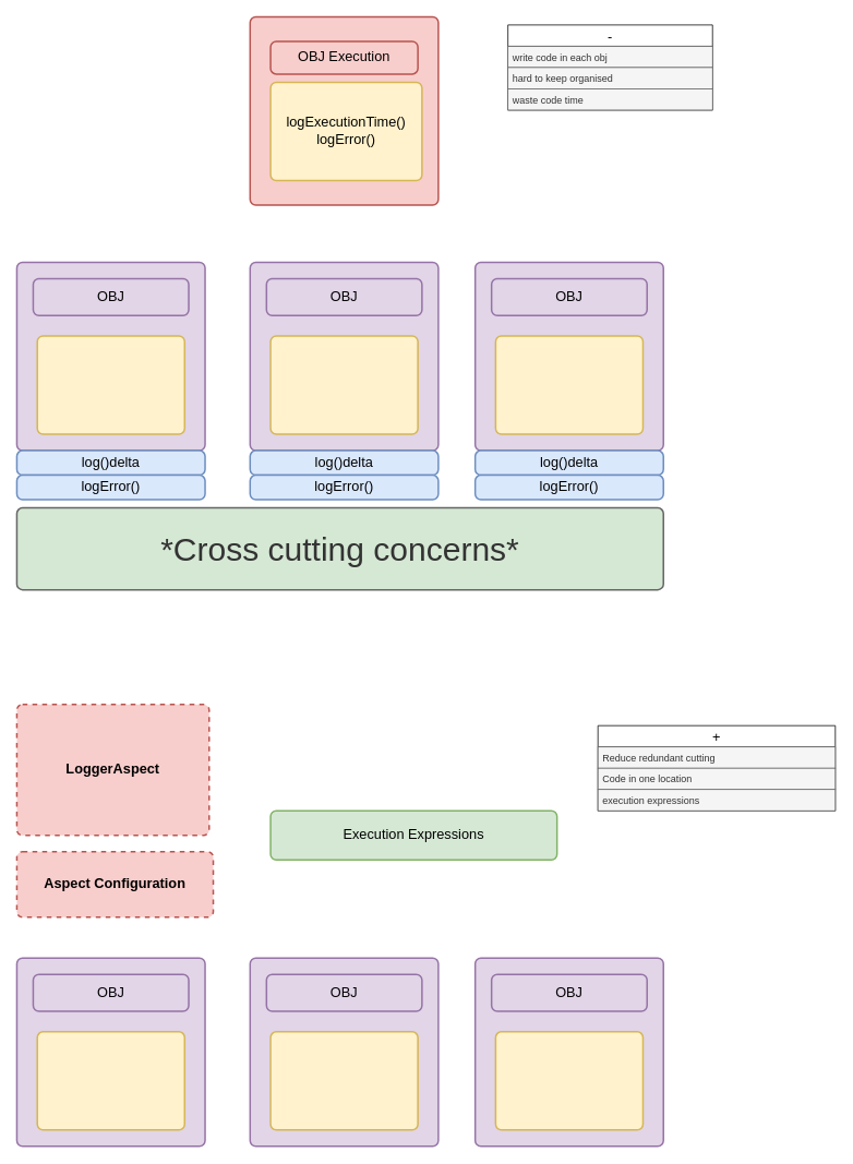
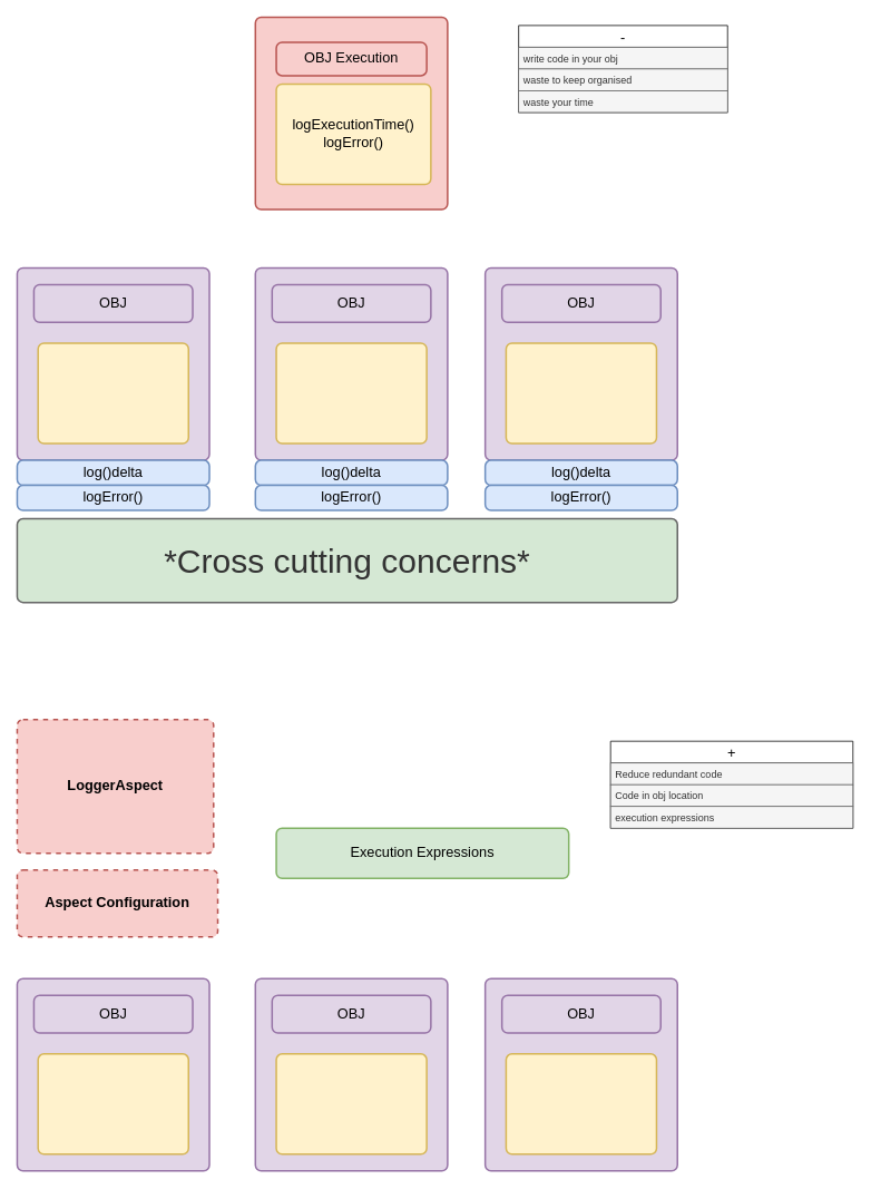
  <mxCell id="0" />
  <mxCell id="1" parent="0" />
  <mxCell id="2" value="&lt;b&gt;&lt;font style=&quot;font-size: 17px&quot;&gt;Aspect Configuration&lt;/font&gt;&lt;/b&gt;" style="rounded=1;whiteSpace=wrap;html=1;absoluteArcSize=1;arcSize=14;strokeWidth=2;fontSize=17;fillColor=#f8cecc;strokeColor=#b85450;dashed=1;" vertex="1" parent="1"><mxGeometry x="20" y="1040" width="240" height="80" as="geometry" /></mxCell>
  <mxCell id="3" value="&lt;b&gt;LoggerAspect&lt;br&gt;&lt;/b&gt;" style="rounded=1;whiteSpace=wrap;html=1;absoluteArcSize=1;arcSize=14;strokeWidth=2;fontSize=17;fillColor=#f8cecc;strokeColor=#b85450;dashed=1;" vertex="1" parent="1"><mxGeometry x="20" y="860" width="235" height="160" as="geometry" /></mxCell>
  <mxCell id="4" value="" style="group" vertex="1" connectable="0" parent="1"><mxGeometry x="20" y="1170" width="230" height="230" as="geometry" /></mxCell>
  <mxCell id="5" value="" style="rounded=1;whiteSpace=wrap;html=1;absoluteArcSize=1;arcSize=14;strokeWidth=2;fontSize=17;fillColor=#e1d5e7;strokeColor=#9673a6;" vertex="1" parent="4"><mxGeometry width="230" height="230" as="geometry" /></mxCell>
  <mxCell id="6" value="" style="rounded=1;whiteSpace=wrap;html=1;absoluteArcSize=1;arcSize=14;strokeWidth=2;fontSize=17;fillColor=#fff2cc;strokeColor=#d6b656;" vertex="1" parent="4"><mxGeometry x="25" y="90" width="180" height="120" as="geometry" /></mxCell>
  <mxCell id="7" value="OBJ" style="rounded=1;whiteSpace=wrap;html=1;absoluteArcSize=1;arcSize=14;strokeWidth=2;fontSize=17;fillColor=#e1d5e7;strokeColor=#9673a6;" vertex="1" parent="4"><mxGeometry x="20" y="20" width="190" height="45" as="geometry" /></mxCell>
  <mxCell id="8" value="" style="group" vertex="1" connectable="0" parent="1"><mxGeometry x="305" y="1170" width="230" height="230" as="geometry" /></mxCell>
  <mxCell id="9" value="" style="rounded=1;whiteSpace=wrap;html=1;absoluteArcSize=1;arcSize=14;strokeWidth=2;fontSize=17;fillColor=#e1d5e7;strokeColor=#9673a6;" vertex="1" parent="8"><mxGeometry width="230" height="230" as="geometry" /></mxCell>
  <mxCell id="10" value="" style="rounded=1;whiteSpace=wrap;html=1;absoluteArcSize=1;arcSize=14;strokeWidth=2;fontSize=17;fillColor=#fff2cc;strokeColor=#d6b656;" vertex="1" parent="8"><mxGeometry x="25" y="90" width="180" height="120" as="geometry" /></mxCell>
  <mxCell id="11" value="OBJ" style="rounded=1;whiteSpace=wrap;html=1;absoluteArcSize=1;arcSize=14;strokeWidth=2;fontSize=17;fillColor=#e1d5e7;strokeColor=#9673a6;" vertex="1" parent="8"><mxGeometry x="20" y="20" width="190" height="45" as="geometry" /></mxCell>
  <mxCell id="12" value="" style="group" vertex="1" connectable="0" parent="1"><mxGeometry x="580" y="1170" width="230" height="230" as="geometry" /></mxCell>
  <mxCell id="13" value="" style="rounded=1;whiteSpace=wrap;html=1;absoluteArcSize=1;arcSize=14;strokeWidth=2;fontSize=17;fillColor=#e1d5e7;strokeColor=#9673a6;" vertex="1" parent="12"><mxGeometry width="230" height="230" as="geometry" /></mxCell>
  <mxCell id="14" value="" style="rounded=1;whiteSpace=wrap;html=1;absoluteArcSize=1;arcSize=14;strokeWidth=2;fontSize=17;fillColor=#fff2cc;strokeColor=#d6b656;" vertex="1" parent="12"><mxGeometry x="25" y="90" width="180" height="120" as="geometry" /></mxCell>
  <mxCell id="15" value="OBJ" style="rounded=1;whiteSpace=wrap;html=1;absoluteArcSize=1;arcSize=14;strokeWidth=2;fontSize=17;fillColor=#e1d5e7;strokeColor=#9673a6;" vertex="1" parent="12"><mxGeometry x="20" y="20" width="190" height="45" as="geometry" /></mxCell>
  <mxCell id="16" value="Execution Expressions" style="rounded=1;whiteSpace=wrap;html=1;absoluteArcSize=1;arcSize=14;strokeWidth=2;fontSize=17;fillColor=#d5e8d4;strokeColor=#82b366;" vertex="1" parent="1"><mxGeometry x="330" y="990" width="350" height="60" as="geometry" /></mxCell>
  <mxCell id="17" value="" style="group" vertex="1" connectable="0" parent="1"><mxGeometry x="20" y="320" width="230" height="230" as="geometry" /></mxCell>
  <mxCell id="18" value="" style="rounded=1;whiteSpace=wrap;html=1;absoluteArcSize=1;arcSize=14;strokeWidth=2;fontSize=17;fillColor=#e1d5e7;strokeColor=#9673a6;" vertex="1" parent="17"><mxGeometry width="230" height="230" as="geometry" /></mxCell>
  <mxCell id="19" value="" style="rounded=1;whiteSpace=wrap;html=1;absoluteArcSize=1;arcSize=14;strokeWidth=2;fontSize=17;fillColor=#fff2cc;strokeColor=#d6b656;" vertex="1" parent="17"><mxGeometry x="25" y="90" width="180" height="120" as="geometry" /></mxCell>
  <mxCell id="20" value="OBJ" style="rounded=1;whiteSpace=wrap;html=1;absoluteArcSize=1;arcSize=14;strokeWidth=2;fontSize=17;fillColor=#e1d5e7;strokeColor=#9673a6;" vertex="1" parent="17"><mxGeometry x="20" y="20" width="190" height="45" as="geometry" /></mxCell>
  <mxCell id="21" value="" style="group" vertex="1" connectable="0" parent="1"><mxGeometry x="305" y="320" width="230" height="230" as="geometry" /></mxCell>
  <mxCell id="22" value="" style="rounded=1;whiteSpace=wrap;html=1;absoluteArcSize=1;arcSize=14;strokeWidth=2;fontSize=17;fillColor=#e1d5e7;strokeColor=#9673a6;" vertex="1" parent="21"><mxGeometry width="230" height="230" as="geometry" /></mxCell>
  <mxCell id="23" value="" style="rounded=1;whiteSpace=wrap;html=1;absoluteArcSize=1;arcSize=14;strokeWidth=2;fontSize=17;fillColor=#fff2cc;strokeColor=#d6b656;" vertex="1" parent="21"><mxGeometry x="25" y="90" width="180" height="120" as="geometry" /></mxCell>
  <mxCell id="24" value="OBJ" style="rounded=1;whiteSpace=wrap;html=1;absoluteArcSize=1;arcSize=14;strokeWidth=2;fontSize=17;fillColor=#e1d5e7;strokeColor=#9673a6;" vertex="1" parent="21"><mxGeometry x="20" y="20" width="190" height="45" as="geometry" /></mxCell>
  <mxCell id="25" value="" style="group" vertex="1" connectable="0" parent="1"><mxGeometry x="580" y="320" width="230" height="230" as="geometry" /></mxCell>
  <mxCell id="26" value="" style="rounded=1;whiteSpace=wrap;html=1;absoluteArcSize=1;arcSize=14;strokeWidth=2;fontSize=17;fillColor=#e1d5e7;strokeColor=#9673a6;" vertex="1" parent="25"><mxGeometry width="230" height="230" as="geometry" /></mxCell>
  <mxCell id="27" value="" style="rounded=1;whiteSpace=wrap;html=1;absoluteArcSize=1;arcSize=14;strokeWidth=2;fontSize=17;fillColor=#fff2cc;strokeColor=#d6b656;" vertex="1" parent="25"><mxGeometry x="25" y="90" width="180" height="120" as="geometry" /></mxCell>
  <mxCell id="28" value="OBJ" style="rounded=1;whiteSpace=wrap;html=1;absoluteArcSize=1;arcSize=14;strokeWidth=2;fontSize=17;fillColor=#e1d5e7;strokeColor=#9673a6;" vertex="1" parent="25"><mxGeometry x="20" y="20" width="190" height="45" as="geometry" /></mxCell>
  <mxCell id="29" value="log()delta" style="rounded=1;whiteSpace=wrap;html=1;absoluteArcSize=1;arcSize=14;strokeWidth=2;fontSize=17;fillColor=#dae8fc;strokeColor=#6c8ebf;" vertex="1" parent="1"><mxGeometry x="20" y="550" width="230" height="30" as="geometry" /></mxCell>
  <mxCell id="30" value="logError()" style="rounded=1;whiteSpace=wrap;html=1;absoluteArcSize=1;arcSize=14;strokeWidth=2;fontSize=17;fillColor=#dae8fc;strokeColor=#6c8ebf;" vertex="1" parent="1"><mxGeometry x="20" y="580" width="230" height="30" as="geometry" /></mxCell>
  <mxCell id="31" value="log()delta" style="rounded=1;whiteSpace=wrap;html=1;absoluteArcSize=1;arcSize=14;strokeWidth=2;fontSize=17;fillColor=#dae8fc;strokeColor=#6c8ebf;" vertex="1" parent="1"><mxGeometry x="305" y="550" width="230" height="30" as="geometry" /></mxCell>
  <mxCell id="32" value="logError()" style="rounded=1;whiteSpace=wrap;html=1;absoluteArcSize=1;arcSize=14;strokeWidth=2;fontSize=17;fillColor=#dae8fc;strokeColor=#6c8ebf;" vertex="1" parent="1"><mxGeometry x="305" y="580" width="230" height="30" as="geometry" /></mxCell>
  <mxCell id="33" value="log()delta" style="rounded=1;whiteSpace=wrap;html=1;absoluteArcSize=1;arcSize=14;strokeWidth=2;fontSize=17;fillColor=#dae8fc;strokeColor=#6c8ebf;" vertex="1" parent="1"><mxGeometry x="580" y="550" width="230" height="30" as="geometry" /></mxCell>
  <mxCell id="34" value="logError()" style="rounded=1;whiteSpace=wrap;html=1;absoluteArcSize=1;arcSize=14;strokeWidth=2;fontSize=17;fillColor=#dae8fc;strokeColor=#6c8ebf;" vertex="1" parent="1"><mxGeometry x="580" y="580" width="230" height="30" as="geometry" /></mxCell>
  <mxCell id="35" value="&lt;font style=&quot;font-size: 40px&quot;&gt;*Cross cutting concerns*&lt;/font&gt;" style="rounded=1;whiteSpace=wrap;html=1;absoluteArcSize=1;arcSize=14;strokeWidth=2;fontSize=17;fillColor=#d5e8d4;strokeColor=#666666;fontColor=#333333;" vertex="1" parent="1"><mxGeometry x="20" y="620" width="790" height="100" as="geometry" /></mxCell>
  <mxCell id="36" value="" style="group" vertex="1" connectable="0" parent="1"><mxGeometry x="305" y="20" width="230" height="230" as="geometry" /></mxCell>
  <mxCell id="37" value="" style="rounded=1;whiteSpace=wrap;html=1;absoluteArcSize=1;arcSize=14;strokeWidth=2;fontSize=17;fillColor=#f8cecc;strokeColor=#b85450;" vertex="1" parent="36"><mxGeometry width="230" height="230" as="geometry" /></mxCell>
  <mxCell id="38" value="OBJ Execution" style="rounded=1;whiteSpace=wrap;html=1;absoluteArcSize=1;arcSize=14;strokeWidth=2;fontSize=17;fillColor=#f8cecc;strokeColor=#b85450;" vertex="1" parent="36"><mxGeometry x="25" y="30" width="180" height="40" as="geometry" /></mxCell>
  <mxCell id="39" value="logExecutionTime()&lt;br&gt;logError()&lt;br&gt;" style="rounded=1;whiteSpace=wrap;html=1;absoluteArcSize=1;arcSize=14;strokeWidth=2;fontSize=17;fillColor=#fff2cc;strokeColor=#d6b656;" vertex="1" parent="36"><mxGeometry x="25" y="80" width="185" height="120" as="geometry" /></mxCell>
  <mxCell id="40" value="-" style="swimlane;fontStyle=0;childLayout=stackLayout;horizontal=1;startSize=26;horizontalStack=0;resizeParent=1;resizeParentMax=0;resizeLast=0;collapsible=1;marginBottom=0;fontSize=17;" vertex="1" parent="1"><mxGeometry x="620" y="30" width="250" height="104" as="geometry" /></mxCell>
- <mxCell id="41" value="write code in each obj&#10;" style="text;strokeColor=#666666;fillColor=#f5f5f5;align=left;verticalAlign=top;spacingLeft=4;spacingRight=4;overflow=hidden;rotatable=0;points=[[0,0.5],[1,0.5]];portConstraint=eastwest;fontColor=#333333;" vertex="1" parent="40"><mxGeometry y="26" width="250" height="26" as="geometry" /></mxCell>
- <mxCell id="42" value="hard to keep organised " style="text;strokeColor=#666666;fillColor=#f5f5f5;align=left;verticalAlign=top;spacingLeft=4;spacingRight=4;overflow=hidden;rotatable=0;points=[[0,0.5],[1,0.5]];portConstraint=eastwest;fontColor=#333333;" vertex="1" parent="40"><mxGeometry y="52" width="250" height="26" as="geometry" /></mxCell>
- <mxCell id="43" value="waste code time &#10;" style="text;strokeColor=#666666;fillColor=#f5f5f5;align=left;verticalAlign=top;spacingLeft=4;spacingRight=4;overflow=hidden;rotatable=0;points=[[0,0.5],[1,0.5]];portConstraint=eastwest;fontColor=#333333;" vertex="1" parent="40"><mxGeometry y="78" width="250" height="26" as="geometry" /></mxCell>
+ <mxCell id="41" value="write code in your obj&#10;" style="text;strokeColor=#666666;fillColor=#f5f5f5;align=left;verticalAlign=top;spacingLeft=4;spacingRight=4;overflow=hidden;rotatable=0;points=[[0,0.5],[1,0.5]];portConstraint=eastwest;fontColor=#333333;" vertex="1" parent="40"><mxGeometry y="26" width="250" height="26" as="geometry" /></mxCell>
+ <mxCell id="42" value="waste to keep organised " style="text;strokeColor=#666666;fillColor=#f5f5f5;align=left;verticalAlign=top;spacingLeft=4;spacingRight=4;overflow=hidden;rotatable=0;points=[[0,0.5],[1,0.5]];portConstraint=eastwest;fontColor=#333333;" vertex="1" parent="40"><mxGeometry y="52" width="250" height="26" as="geometry" /></mxCell>
+ <mxCell id="43" value="waste your time &#10;" style="text;strokeColor=#666666;fillColor=#f5f5f5;align=left;verticalAlign=top;spacingLeft=4;spacingRight=4;overflow=hidden;rotatable=0;points=[[0,0.5],[1,0.5]];portConstraint=eastwest;fontColor=#333333;" vertex="1" parent="40"><mxGeometry y="78" width="250" height="26" as="geometry" /></mxCell>
  <mxCell id="44" value="+" style="swimlane;fontStyle=0;childLayout=stackLayout;horizontal=1;startSize=26;horizontalStack=0;resizeParent=1;resizeParentMax=0;resizeLast=0;collapsible=1;marginBottom=0;fontSize=17;" vertex="1" parent="1"><mxGeometry x="730" y="886" width="290" height="104" as="geometry" /></mxCell>
- <mxCell id="45" value="Reduce redundant cutting " style="text;strokeColor=#666666;fillColor=#f5f5f5;align=left;verticalAlign=top;spacingLeft=4;spacingRight=4;overflow=hidden;rotatable=0;points=[[0,0.5],[1,0.5]];portConstraint=eastwest;fontColor=#333333;" vertex="1" parent="44"><mxGeometry y="26" width="290" height="26" as="geometry" /></mxCell>
- <mxCell id="46" value="Code in one location" style="text;strokeColor=#666666;fillColor=#f5f5f5;align=left;verticalAlign=top;spacingLeft=4;spacingRight=4;overflow=hidden;rotatable=0;points=[[0,0.5],[1,0.5]];portConstraint=eastwest;fontColor=#333333;" vertex="1" parent="44"><mxGeometry y="52" width="290" height="26" as="geometry" /></mxCell>
+ <mxCell id="45" value="Reduce redundant code " style="text;strokeColor=#666666;fillColor=#f5f5f5;align=left;verticalAlign=top;spacingLeft=4;spacingRight=4;overflow=hidden;rotatable=0;points=[[0,0.5],[1,0.5]];portConstraint=eastwest;fontColor=#333333;" vertex="1" parent="44"><mxGeometry y="26" width="290" height="26" as="geometry" /></mxCell>
+ <mxCell id="46" value="Code in obj location" style="text;strokeColor=#666666;fillColor=#f5f5f5;align=left;verticalAlign=top;spacingLeft=4;spacingRight=4;overflow=hidden;rotatable=0;points=[[0,0.5],[1,0.5]];portConstraint=eastwest;fontColor=#333333;" vertex="1" parent="44"><mxGeometry y="52" width="290" height="26" as="geometry" /></mxCell>
  <mxCell id="47" value="execution expressions" style="text;strokeColor=#666666;fillColor=#f5f5f5;align=left;verticalAlign=top;spacingLeft=4;spacingRight=4;overflow=hidden;rotatable=0;points=[[0,0.5],[1,0.5]];portConstraint=eastwest;fontColor=#333333;" vertex="1" parent="44"><mxGeometry y="78" width="290" height="26" as="geometry" /></mxCell>
